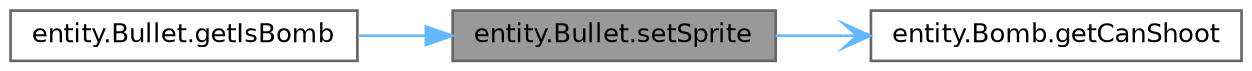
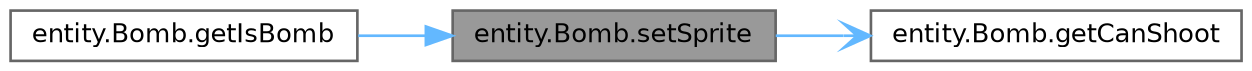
  digraph {
    fontname="DejaVu Sans"
    rankdir=LR
    node [color=grey40 fillcolor=white fontname="DejaVu Sans" fontsize=10 shape=box style=filled]
    edge [color=steelblue1 fontname="DejaVu Sans" fontsize=10 labelfontname=Helvetica labelfontsize=10 style=solid]
-   n1 [color=gray40 fillcolor=grey60 fontcolor=black height=0.2 label="entity.Bullet.setSprite" width=0.4]
+   n1 [color=gray40 fillcolor=grey60 fontcolor=black height=0.2 label="entity.Bomb.setSprite" width=0.4]
    n2 [height=0.2 label="entity.Bomb.getCanShoot" width=0.4]
-   n3 [height=0.2 label="entity.Bullet.getIsBomb" width=0.4]
+   n3 [height=0.2 label="entity.Bomb.getIsBomb" width=0.4]
    n1 -> n2 [arrowhead=vee]
    n3 -> n1 [arrowhead=normal]
  }
